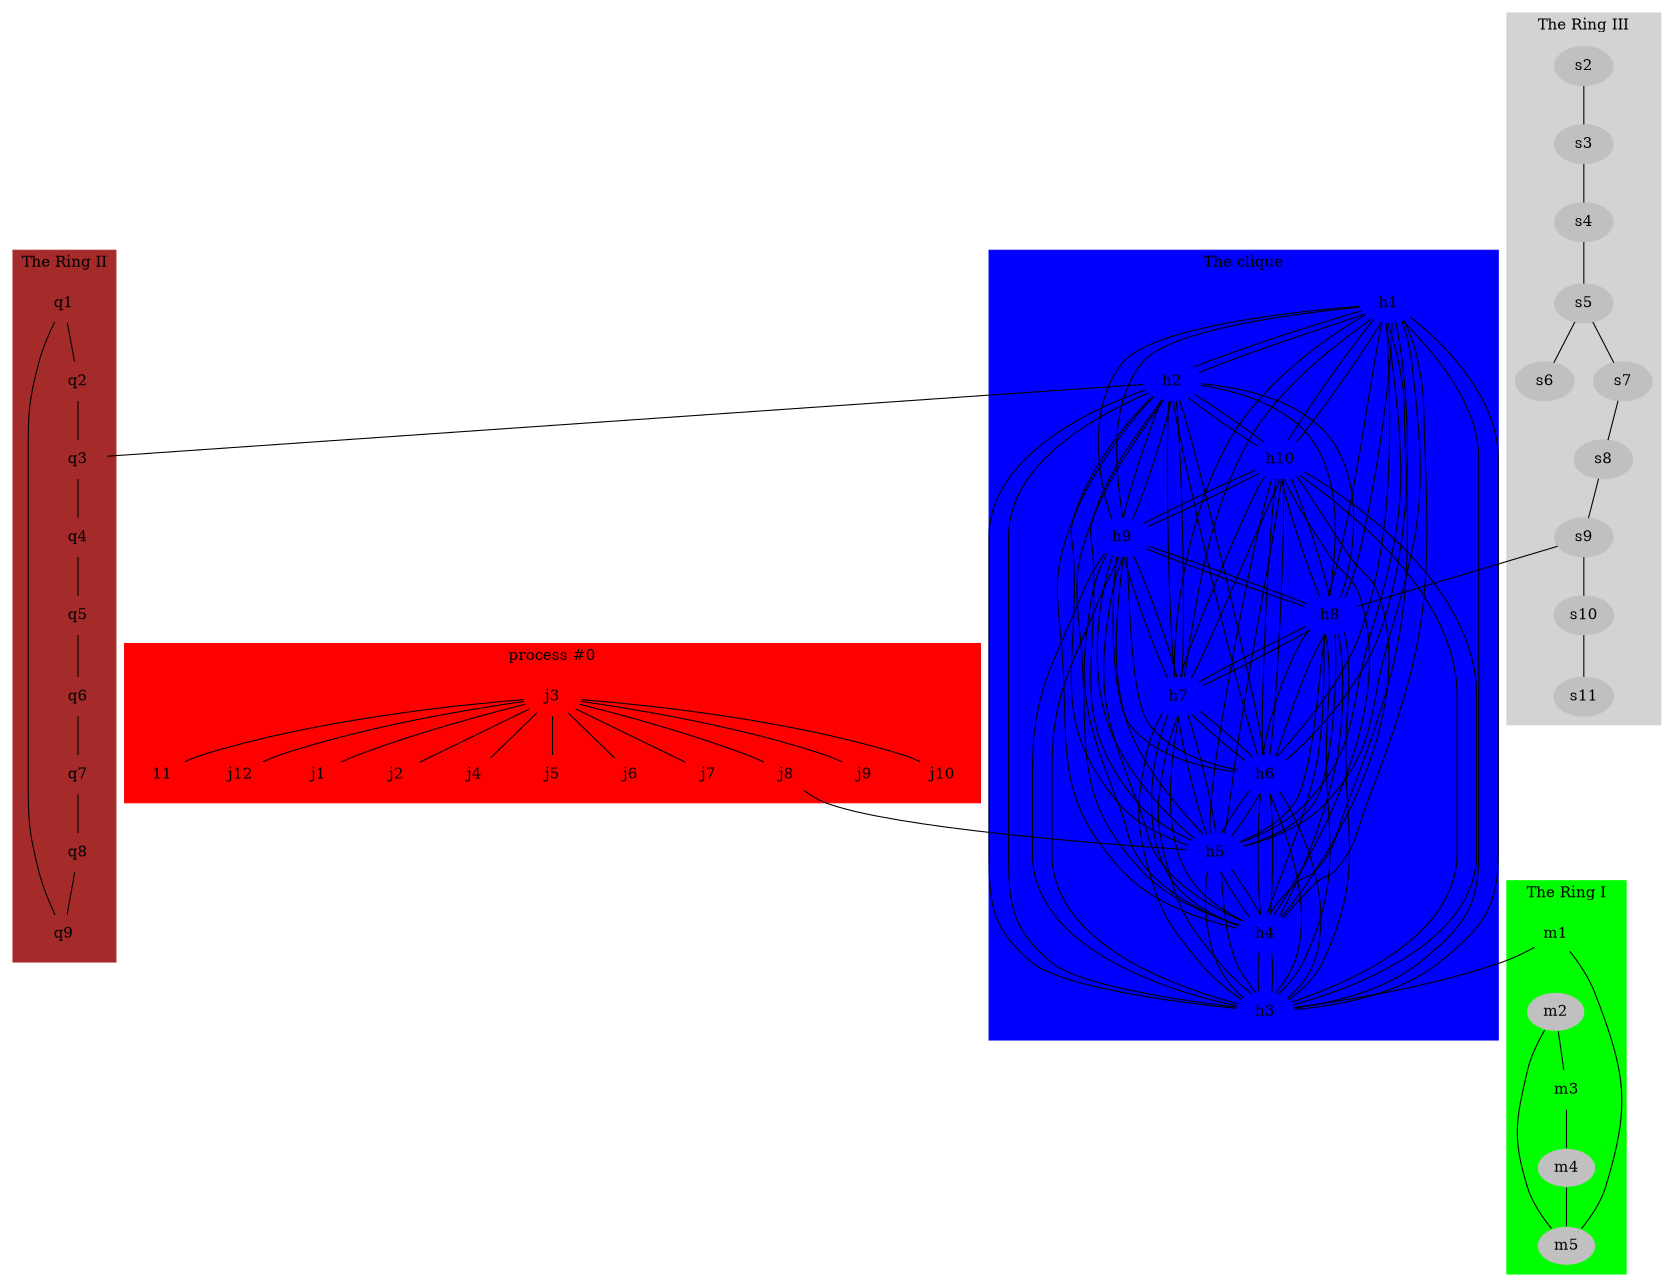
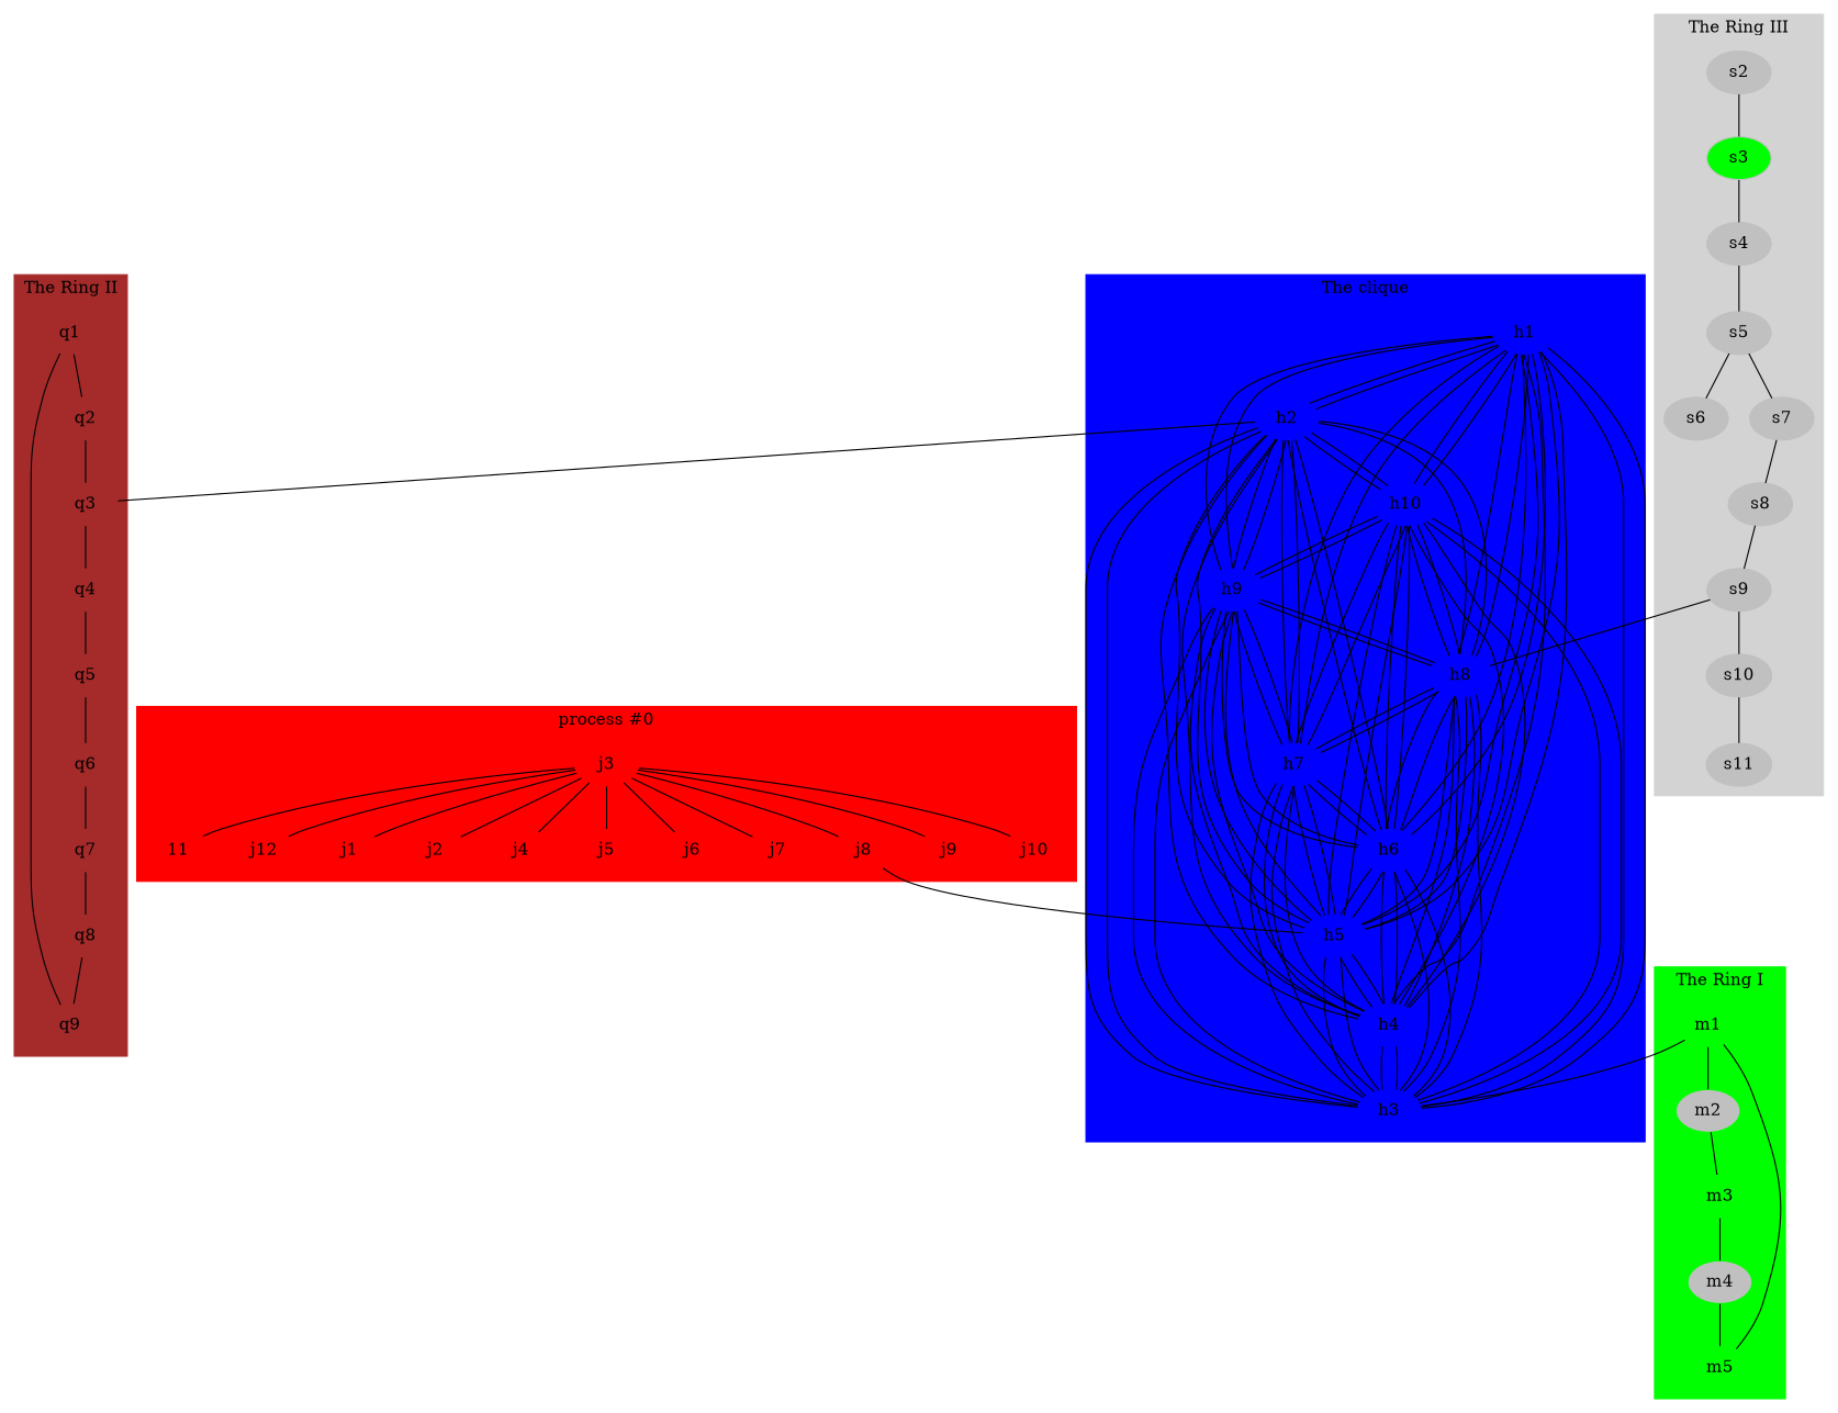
  graph {
    node [color=red style=filled]
    h1 [color=blue]
    h2 [color=blue]
    h3 [color=blue]
    h4 [color=blue]
    h5 [color=blue]
    h6 [color=blue]
    h7 [color=blue]
    h8 [color=blue]
    h9 [color=blue]
    h10 [color=blue]
    j3
    j1
    j2
    j4
    j5
    j6
    j7
    j8
    j9
    j10
    11
    j12
    m1 [color=green]
    m2 [color=green fillcolor=grey]
    m3 [color=green]
    m4 [color=green fillcolor=grey]
-   m5 [color=green fillcolor=grey]
+   m5 [color=green]
    q1 [color=brown]
    q2 [color=brown]
    q3 [color=brown]
    q4 [color=brown]
    q5 [color=brown]
    q6 [color=brown]
    q7 [color=brown]
    q8 [color=brown]
    q9 [color=brown]
    s2 [color=grey]
-   s3 [color=grey]
+   s3 [color=grey fillcolor=green]
    s4 [color=grey]
    s5 [color=grey]
    s6 [color=grey]
    s7 [color=grey]
    s8 [color=grey]
    s9 [color=grey]
    s10 [color=grey]
    s11 [color=grey]
    subgraph cluster_1 {
      color=blue
      label="The clique"
      style=filled
      h1
      h2
      h3
      h4
      h5
      h6
      h7
      h8
      h9
      h10
    }
    subgraph cluster_2 {
      color=red
      label="process #0"
      style=filled
      j3
      j1
      j2
      j4
      j5
      j6
      j7
      j8
      j9
      j10
      11
      j12
    }
    subgraph cluster_3 {
      color=green
      label="The Ring I"
      style=filled
      m1
      m2
      m3
      m4
      m5
    }
    subgraph cluster_4 {
      color=brown
      label="The Ring II"
      style=filled
      q1
      q2
      q3
      q4
      q5
      q6
      q7
      q8
      q9
    }
    subgraph cluster_5 {
      color=lightgrey
      label="The Ring III"
      style=filled
      s2
      s3
      s4
      s5
      s6
      s7
      s8
      s9
      s10
      s11
    }
    h1 -- h2
    h1 -- h3
    h1 -- h4
    h1 -- h5
    h1 -- h6
    h1 -- h7
    h1 -- h8
    h1 -- h9
    h1 -- h10
    h2 -- h1
    h2 -- h3
    h2 -- h4
    h2 -- h5
    h2 -- h6
    h2 -- h7
    h2 -- h8
    h2 -- h9
    h2 -- h10
    h2 -- q3
    h3 -- h1
    h3 -- h2
    h3 -- h4
    h3 -- h5
    h3 -- h6
    h3 -- h7
    h3 -- h8
    h3 -- h9
    h3 -- h10
    h4 -- h1
    h4 -- h2
    h4 -- h3
    h4 -- h5
    h4 -- h6
    h4 -- h7
    h4 -- h8
    h4 -- h9
    h4 -- h10
    h5 -- h1
    h5 -- h2
    h5 -- h3
    h5 -- h4
    h5 -- h6
    h5 -- h7
    h5 -- h8
    h5 -- h9
    h5 -- h10
    h6 -- h1
    h6 -- h2
    h6 -- h3
    h6 -- h4
    h6 -- h5
    h6 -- h7
    h6 -- h8
    h6 -- h9
    h6 -- h10
    h7 -- h1
    h7 -- h2
    h7 -- h3
    h7 -- h4
    h7 -- h5
    h7 -- h6
    h7 -- h8
    h7 -- h9
    h7 -- h10
    h8 -- h1
    h8 -- h2
    h8 -- h3
    h8 -- h4
    h8 -- h5
    h8 -- h6
    h8 -- h7
    h8 -- h9
    h8 -- h10
    h9 -- h1
    h9 -- h2
    h9 -- h3
    h9 -- h4
    h9 -- h5
    h9 -- h6
    h9 -- h7
    h9 -- h8
    h9 -- h10
    h10 -- h1
    h10 -- h2
    h10 -- h3
    h10 -- h4
    h10 -- h5
    h10 -- h6
    h10 -- h7
    h10 -- h8
    h10 -- h9
    j3 -- j1
    j3 -- j2
    j3 -- j4
    j3 -- j5
    j3 -- j6
    j3 -- j7
    j3 -- j8
    j3 -- j9
    j3 -- j10
    j3 -- 11
    j3 -- j12
    j8 -- h5
    m1 -- h3
-   m5 -- m2
+   m1 -- m2
    m2 -- m3
    m3 -- m4
    m4 -- m5
    m5 -- m1
    q1 -- q2
    q2 -- q3
    q3 -- q4
    q4 -- q5
    q5 -- q6
    q6 -- q7
    q7 -- q8
    q8 -- q9
    q9 -- q1
    s2 -- s3
    s3 -- s4
    s4 -- s5
    s5 -- s6
    s5 -- s7
    s7 -- s8
    s8 -- s9
    s9 -- h8
    s9 -- s10
    s10 -- s11
  }
